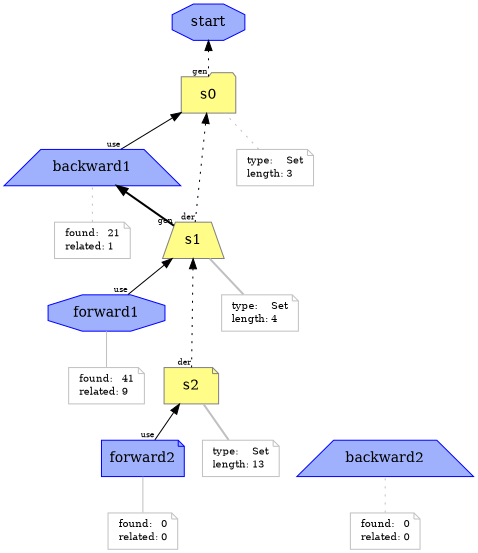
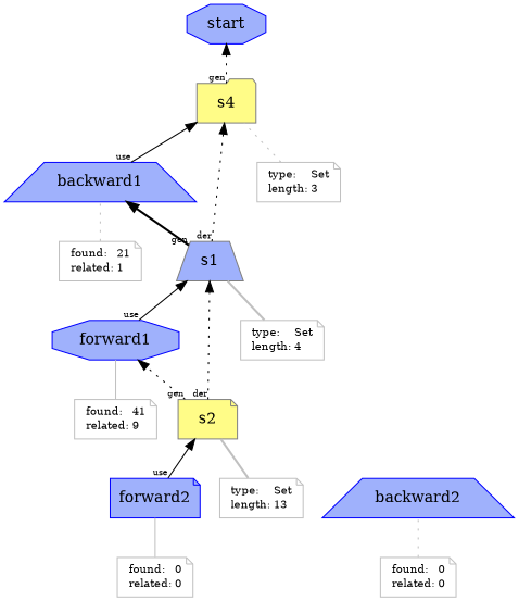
  digraph {
    rankdir=BT
    node [color=gray shape=note style=filled]
    edge [labelangle=60.0 labeldistance=1.5 labelfontsize=8 rotation=20 style=dotted]
    n1 [color="#0000FF" fillcolor="#9FB1FC" label=start shape=octagon sides=4]
    n2 [color="#0000FF" fillcolor="#9FB1FC" label=backward1 shape=trapezium sides=4]
-   n3 [color="#808080" fillcolor="#FFFC87" label=s0 shape=folder]
+   n3 [color="#808080" fillcolor="#FFFC87" label=s4 shape=folder]
    n4 [fontcolor=black fontsize=10 label=<<TABLE cellpadding="0" border="0"> 	<TR> 	    <TD align="left">found:</TD> 	    <TD align="left">21</TD> 	</TR> 	<TR> 	    <TD align="left">related:</TD> 	    <TD align="left">1</TD> 	</TR>     </TABLE>> style=""]
    n5 [color="#0000FF" fillcolor="#9FB1FC" label=forward1 shape=octagon sides=4]
-   n6 [color="#808080" fillcolor="#FFFC87" label=s1 shape=trapezium]
+   n6 [color="#808080" fillcolor="#9FB1FC" label=s1 shape=trapezium]
    n7 [fontcolor=black fontsize=10 label=<<TABLE cellpadding="0" border="0"> 	<TR> 	    <TD align="left">found:</TD> 	    <TD align="left">41</TD> 	</TR> 	<TR> 	    <TD align="left">related:</TD> 	    <TD align="left">9</TD> 	</TR>     </TABLE>> style=""]
    n8 [color="#0000FF" fillcolor="#9FB1FC" label=backward2 shape=trapezium sides=4]
    n9 [color="#808080" fillcolor="#FFFC87" label=s2]
    n10 [fontcolor=black fontsize=10 label=<<TABLE cellpadding="0" border="0"> 	<TR> 	    <TD align="left">found:</TD> 	    <TD align="left">0</TD> 	</TR> 	<TR> 	    <TD align="left">related:</TD> 	    <TD align="left">0</TD> 	</TR>     </TABLE>> style=""]
    n11 [color="#0000FF" fillcolor="#9FB1FC" label=forward2 sides=4]
    n12 [fontcolor=black fontsize=10 label=<<TABLE cellpadding="0" border="0"> 	<TR> 	    <TD align="left">found:</TD> 	    <TD align="left">0</TD> 	</TR> 	<TR> 	    <TD align="left">related:</TD> 	    <TD align="left">0</TD> 	</TR>     </TABLE>> style=""]
    n13 [fontcolor=black fontsize=10 label=<<TABLE cellpadding="0" border="0"> 	<TR> 	    <TD align="left">type:</TD> 	    <TD align="left">Set</TD> 	</TR> 	<TR> 	    <TD align="left">length:</TD> 	    <TD align="left">3</TD> 	</TR>     </TABLE>> style=""]
    n14 [fontcolor=black fontsize=10 label=<<TABLE cellpadding="0" border="0"> 	<TR> 	    <TD align="left">type:</TD> 	    <TD align="left">Set</TD> 	</TR> 	<TR> 	    <TD align="left">length:</TD> 	    <TD align="left">4</TD> 	</TR>     </TABLE>> style=""]
    n15 [fontcolor=black fontsize=10 label=<<TABLE cellpadding="0" border="0"> 	<TR> 	    <TD align="left">type:</TD> 	    <TD align="left">Set</TD> 	</TR> 	<TR> 	    <TD align="left">length:</TD> 	    <TD align="left">13</TD> 	</TR>     </TABLE>> style=""]
    n2 -> n3 [style=solid taillabel=use]
    n3 -> n1 [taillabel=gen]
    n4 -> n2 [arrowhead=none color=gray labelangle="" labeldistance="" labelfontsize="" rotation=""]
    n5 -> n6 [style=solid taillabel=use]
    n6 -> n2 [style=bold taillabel=gen]
    n6 -> n3 [taillabel=der]
    n7 -> n5 [arrowhead=none color=gray style=solid labelangle="" labeldistance="" labelfontsize="" rotation=""]
+   n9 -> n5 [taillabel=gen]
    n9 -> n6 [taillabel=der]
    n10 -> n8 [arrowhead=none color=gray labelangle="" labeldistance="" labelfontsize="" rotation=""]
    n11 -> n9 [style=solid taillabel=use]
    n12 -> n11 [arrowhead=none color=gray style=solid labelangle="" labeldistance="" labelfontsize="" rotation=""]
    n13 -> n3 [arrowhead=none color=gray labelangle="" labeldistance="" labelfontsize="" rotation=""]
    n14 -> n6 [arrowhead=none color=gray style=bold labelangle="" labeldistance="" labelfontsize="" rotation=""]
    n15 -> n9 [arrowhead=none color=gray style=bold labelangle="" labeldistance="" labelfontsize="" rotation=""]
  }
